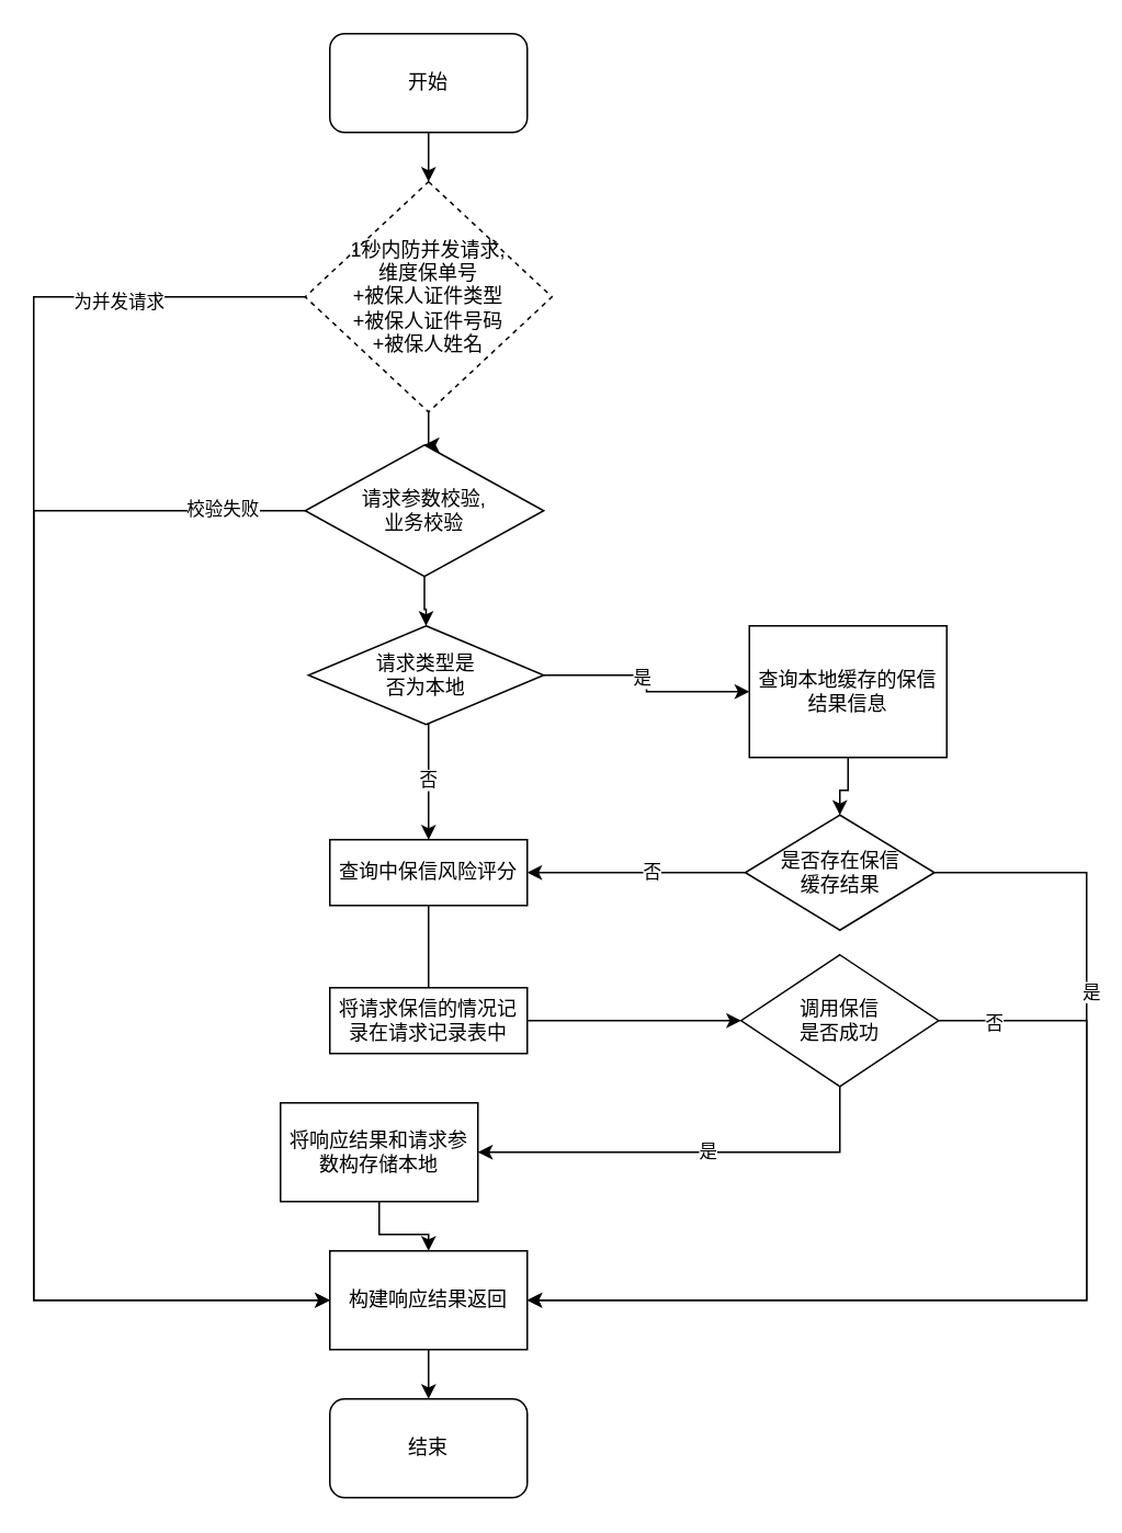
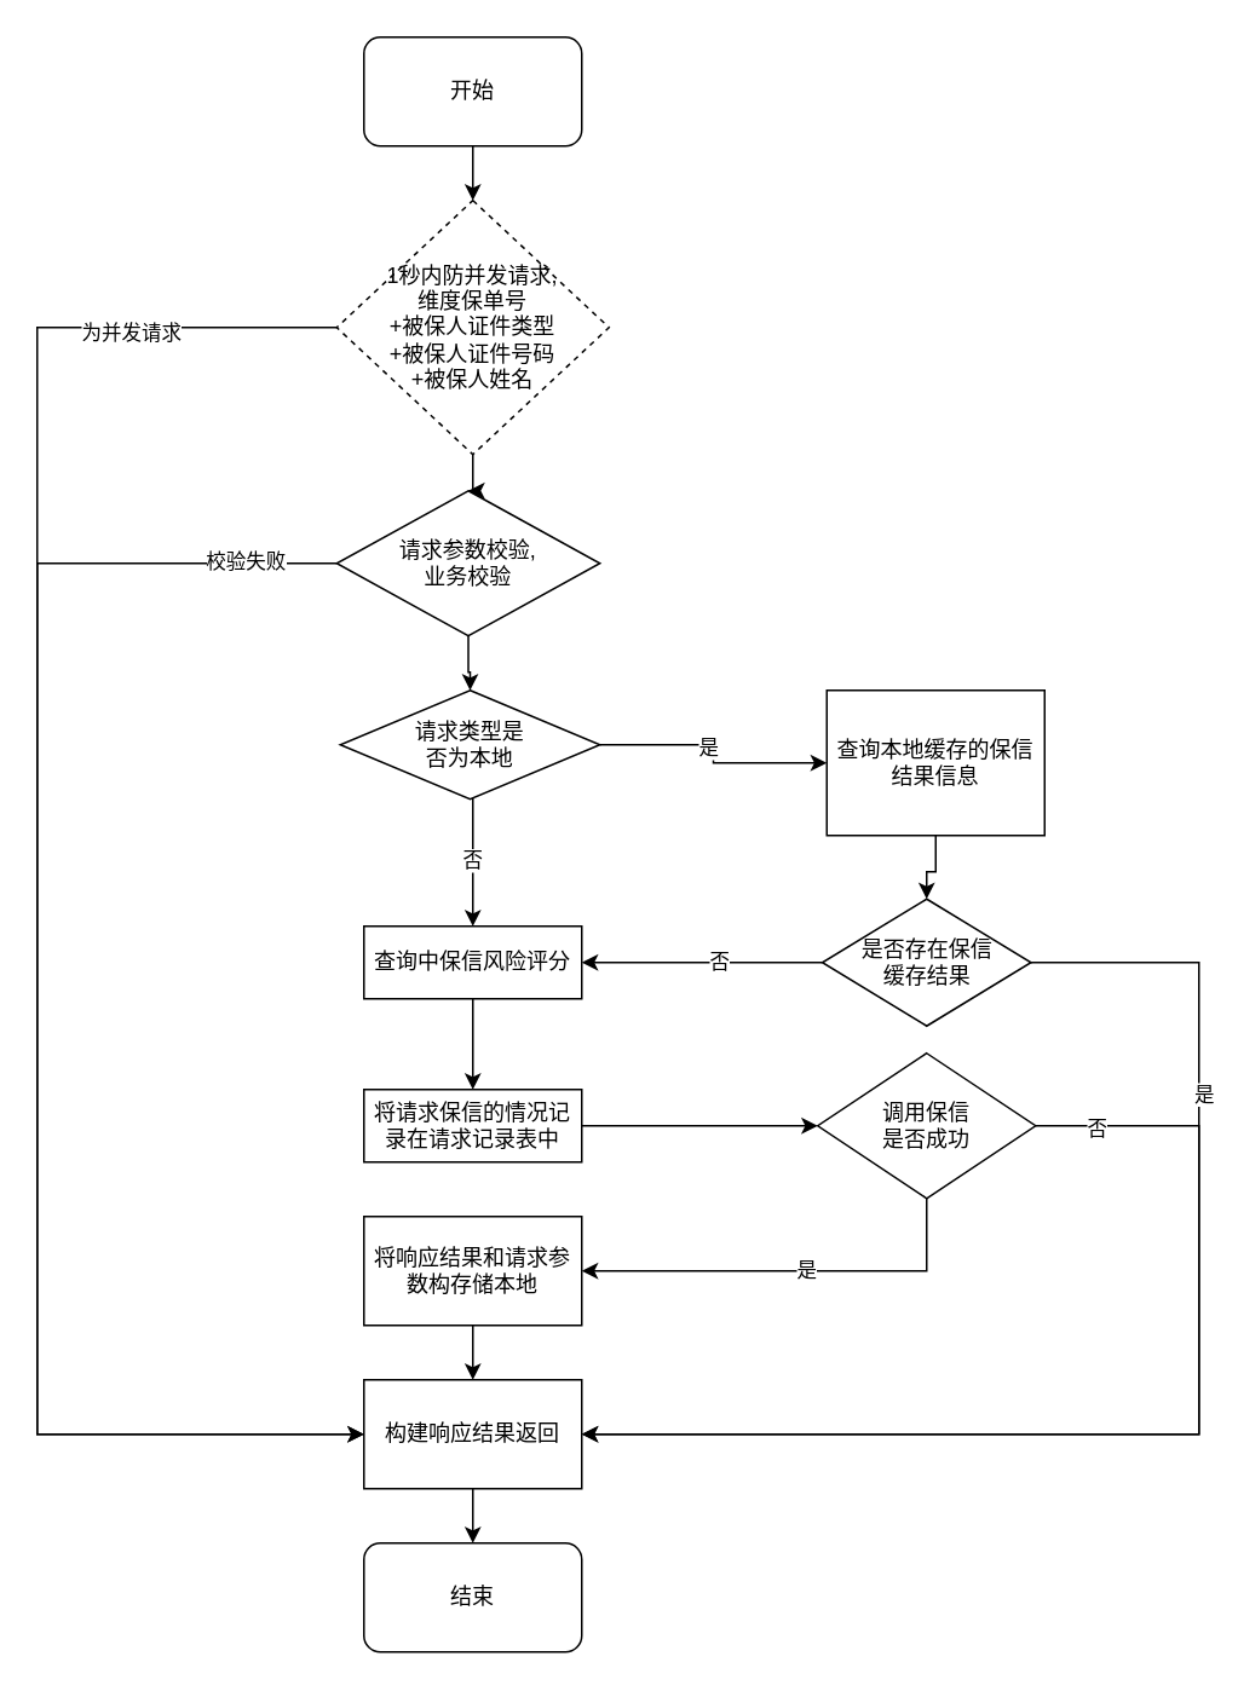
  <mxCell id="0" />
  <mxCell id="1" parent="0" />
  <mxCell id="2" style="edgeStyle=orthogonalEdgeStyle;rounded=0;orthogonalLoop=1;jettySize=auto;html=1;entryX=0.5;entryY=0;entryDx=0;entryDy=0;" edge="1" parent="1" source="3" target="7"><mxGeometry relative="1" as="geometry" /></mxCell>
  <mxCell id="3" value="开始" style="rounded=1;whiteSpace=wrap;html=1;" vertex="1" parent="1"><mxGeometry x="200" y="20" width="120" height="60" as="geometry" /></mxCell>
  <mxCell id="4" style="edgeStyle=orthogonalEdgeStyle;rounded=0;orthogonalLoop=1;jettySize=auto;html=1;entryX=0.5;entryY=0;entryDx=0;entryDy=0;" edge="1" parent="1" source="7" target="11"><mxGeometry relative="1" as="geometry" /></mxCell>
  <mxCell id="5" style="edgeStyle=orthogonalEdgeStyle;rounded=0;orthogonalLoop=1;jettySize=auto;html=1;entryX=0;entryY=0.5;entryDx=0;entryDy=0;" edge="1" parent="1" source="7" target="36"><mxGeometry relative="1" as="geometry"><mxPoint x="50" y="580" as="targetPoint" /><Array as="points"><mxPoint x="20" y="180" /><mxPoint x="20" y="790" /></Array></mxGeometry></mxCell>
  <mxCell id="6" value="为并发请求" style="edgeLabel;html=1;align=center;verticalAlign=middle;resizable=0;points=[];" vertex="1" connectable="0" parent="5"><mxGeometry x="-0.761" y="2" relative="1" as="geometry"><mxPoint as="offset" /></mxGeometry></mxCell>
  <mxCell id="7" value="&lt;span&gt;1秒内防并发请求,&lt;br&gt;维度保单号&lt;br&gt;+被保人证件类型&lt;br&gt;+被保人证件号码&lt;br&gt;+被保人姓名&lt;/span&gt;" style="rhombus;whiteSpace=wrap;html=1;dashed=1;" vertex="1" parent="1"><mxGeometry x="185" y="110" width="150" height="140" as="geometry" /></mxCell>
  <mxCell id="8" style="edgeStyle=orthogonalEdgeStyle;rounded=0;orthogonalLoop=1;jettySize=auto;html=1;entryX=0.5;entryY=0;entryDx=0;entryDy=0;" edge="1" parent="1" source="11" target="15"><mxGeometry relative="1" as="geometry" /></mxCell>
  <mxCell id="9" style="edgeStyle=orthogonalEdgeStyle;rounded=0;orthogonalLoop=1;jettySize=auto;html=1;" edge="1" parent="1" source="11"><mxGeometry relative="1" as="geometry"><mxPoint x="200" y="790" as="targetPoint" /><Array as="points"><mxPoint x="20" y="310" /><mxPoint x="20" y="790" /></Array></mxGeometry></mxCell>
  <mxCell id="10" value="校验失败" style="edgeLabel;html=1;align=center;verticalAlign=middle;resizable=0;points=[];" vertex="1" connectable="0" parent="9"><mxGeometry x="-0.876" y="-2" relative="1" as="geometry"><mxPoint as="offset" /></mxGeometry></mxCell>
  <mxCell id="11" value="请求参数校验,&lt;br&gt;业务校验" style="rhombus;whiteSpace=wrap;html=1;" vertex="1" parent="1"><mxGeometry x="185" y="270" width="145" height="80" as="geometry" /></mxCell>
  <mxCell id="12" style="edgeStyle=orthogonalEdgeStyle;rounded=0;orthogonalLoop=1;jettySize=auto;html=1;entryX=0;entryY=0.5;entryDx=0;entryDy=0;" edge="1" parent="1" source="15" target="17"><mxGeometry relative="1" as="geometry" /></mxCell>
  <mxCell id="13" value="是" style="edgeLabel;html=1;align=center;verticalAlign=middle;resizable=0;points=[];" vertex="1" connectable="0" parent="12"><mxGeometry x="-0.135" y="-1" relative="1" as="geometry"><mxPoint x="1" as="offset" /></mxGeometry></mxCell>
  <mxCell id="14" value="否" style="edgeStyle=orthogonalEdgeStyle;rounded=0;orthogonalLoop=1;jettySize=auto;html=1;entryX=0.5;entryY=0;entryDx=0;entryDy=0;" edge="1" parent="1" source="15" target="19"><mxGeometry relative="1" as="geometry"><Array as="points"><mxPoint x="260" y="470" /><mxPoint x="260" y="470" /></Array></mxGeometry></mxCell>
  <mxCell id="15" value="请求类型是&lt;br&gt;否为本地" style="rhombus;whiteSpace=wrap;html=1;" vertex="1" parent="1"><mxGeometry x="187" y="380" width="143" height="60" as="geometry" /></mxCell>
  <mxCell id="16" style="edgeStyle=orthogonalEdgeStyle;rounded=0;orthogonalLoop=1;jettySize=auto;html=1;entryX=0.5;entryY=0;entryDx=0;entryDy=0;" edge="1" parent="1" source="17" target="24"><mxGeometry relative="1" as="geometry" /></mxCell>
  <mxCell id="17" value="查询本地缓存的保信结果信息" style="rounded=0;whiteSpace=wrap;html=1;" vertex="1" parent="1"><mxGeometry x="455" y="380" width="120" height="80" as="geometry" /></mxCell>
- <mxCell id="18" style="edgeStyle=orthogonalEdgeStyle;rounded=0;orthogonalLoop=1;jettySize=auto;html=1;entryX=0.5;entryY=0;entryDx=0;entryDy=0;endArrow=none;" edge="1" parent="1" source="19" target="31"><mxGeometry relative="1" as="geometry" /></mxCell>
+ <mxCell id="18" style="edgeStyle=orthogonalEdgeStyle;rounded=0;orthogonalLoop=1;jettySize=auto;html=1;entryX=0.5;entryY=0;entryDx=0;entryDy=0;" edge="1" parent="1" source="19" target="31"><mxGeometry relative="1" as="geometry" /></mxCell>
  <mxCell id="19" value="查询中保信风险评分" style="rounded=0;whiteSpace=wrap;html=1;" vertex="1" parent="1"><mxGeometry x="200" y="510" width="120" height="40" as="geometry" /></mxCell>
  <mxCell id="20" style="edgeStyle=orthogonalEdgeStyle;rounded=0;orthogonalLoop=1;jettySize=auto;html=1;entryX=1;entryY=0.5;entryDx=0;entryDy=0;" edge="1" parent="1" source="24" target="19"><mxGeometry relative="1" as="geometry" /></mxCell>
  <mxCell id="21" value="否" style="edgeLabel;html=1;align=center;verticalAlign=middle;resizable=0;points=[];" vertex="1" connectable="0" parent="20"><mxGeometry x="-0.146" y="-1" relative="1" as="geometry"><mxPoint as="offset" /></mxGeometry></mxCell>
  <mxCell id="22" style="edgeStyle=orthogonalEdgeStyle;rounded=0;orthogonalLoop=1;jettySize=auto;html=1;entryX=1;entryY=0.5;entryDx=0;entryDy=0;" edge="1" parent="1" source="24" target="36"><mxGeometry relative="1" as="geometry"><Array as="points"><mxPoint x="660" y="530" /><mxPoint x="660" y="790" /></Array></mxGeometry></mxCell>
  <mxCell id="23" value="是" style="edgeLabel;html=1;align=center;verticalAlign=middle;resizable=0;points=[];" vertex="1" connectable="0" parent="22"><mxGeometry x="-0.524" y="2" relative="1" as="geometry"><mxPoint as="offset" /></mxGeometry></mxCell>
  <mxCell id="24" value="是否存在保信&lt;br&gt;缓存结果" style="rhombus;whiteSpace=wrap;html=1;" vertex="1" parent="1"><mxGeometry x="452.5" y="495" width="115" height="70" as="geometry" /></mxCell>
  <mxCell id="25" style="edgeStyle=orthogonalEdgeStyle;rounded=0;orthogonalLoop=1;jettySize=auto;html=1;entryX=1;entryY=0.5;entryDx=0;entryDy=0;" edge="1" parent="1" source="29" target="33"><mxGeometry relative="1" as="geometry"><Array as="points"><mxPoint x="510" y="700" /></Array></mxGeometry></mxCell>
  <mxCell id="26" value="是" style="edgeLabel;html=1;align=center;verticalAlign=middle;resizable=0;points=[];" vertex="1" connectable="0" parent="25"><mxGeometry x="-0.07" y="-1" relative="1" as="geometry"><mxPoint as="offset" /></mxGeometry></mxCell>
  <mxCell id="27" style="edgeStyle=orthogonalEdgeStyle;rounded=0;orthogonalLoop=1;jettySize=auto;html=1;entryX=1;entryY=0.5;entryDx=0;entryDy=0;" edge="1" parent="1" source="29" target="36"><mxGeometry relative="1" as="geometry"><Array as="points"><mxPoint x="660" y="620" /><mxPoint x="660" y="790" /></Array></mxGeometry></mxCell>
  <mxCell id="28" value="否" style="edgeLabel;html=1;align=center;verticalAlign=middle;resizable=0;points=[];" vertex="1" connectable="0" parent="27"><mxGeometry x="-0.89" y="-1" relative="1" as="geometry"><mxPoint as="offset" /></mxGeometry></mxCell>
  <mxCell id="29" value="调用保信&lt;br&gt;是否成功" style="rhombus;whiteSpace=wrap;html=1;" vertex="1" parent="1"><mxGeometry x="450" y="580" width="120" height="80" as="geometry" /></mxCell>
  <mxCell id="30" style="edgeStyle=orthogonalEdgeStyle;rounded=0;orthogonalLoop=1;jettySize=auto;html=1;entryX=0;entryY=0.5;entryDx=0;entryDy=0;" edge="1" parent="1" source="31" target="29"><mxGeometry relative="1" as="geometry" /></mxCell>
  <mxCell id="31" value="将请求保信的情况记录在请求记录表中" style="rounded=0;whiteSpace=wrap;html=1;" vertex="1" parent="1"><mxGeometry x="200" y="600" width="120" height="40" as="geometry" /></mxCell>
  <mxCell id="32" style="edgeStyle=orthogonalEdgeStyle;rounded=0;orthogonalLoop=1;jettySize=auto;html=1;" edge="1" parent="1" source="33" target="36"><mxGeometry relative="1" as="geometry" /></mxCell>
- <mxCell id="33" value="将响应结果和请求参数构存储本地" style="rounded=0;whiteSpace=wrap;html=1;" vertex="1" parent="1"><mxGeometry x="170" y="670" width="120" height="60" as="geometry" /></mxCell>
+ <mxCell id="33" value="将响应结果和请求参数构存储本地" style="rounded=0;whiteSpace=wrap;html=1;" vertex="1" parent="1"><mxGeometry x="200" y="670" width="120" height="60" as="geometry" /></mxCell>
  <mxCell id="34" value="结束" style="rounded=1;whiteSpace=wrap;html=1;" vertex="1" parent="1"><mxGeometry x="200" y="850" width="120" height="60" as="geometry" /></mxCell>
  <mxCell id="35" style="edgeStyle=orthogonalEdgeStyle;rounded=0;orthogonalLoop=1;jettySize=auto;html=1;entryX=0.5;entryY=0;entryDx=0;entryDy=0;" edge="1" parent="1" source="36" target="34"><mxGeometry relative="1" as="geometry" /></mxCell>
  <mxCell id="36" value="构建响应结果返回" style="rounded=0;whiteSpace=wrap;html=1;" vertex="1" parent="1"><mxGeometry x="200" y="760" width="120" height="60" as="geometry" /></mxCell>
